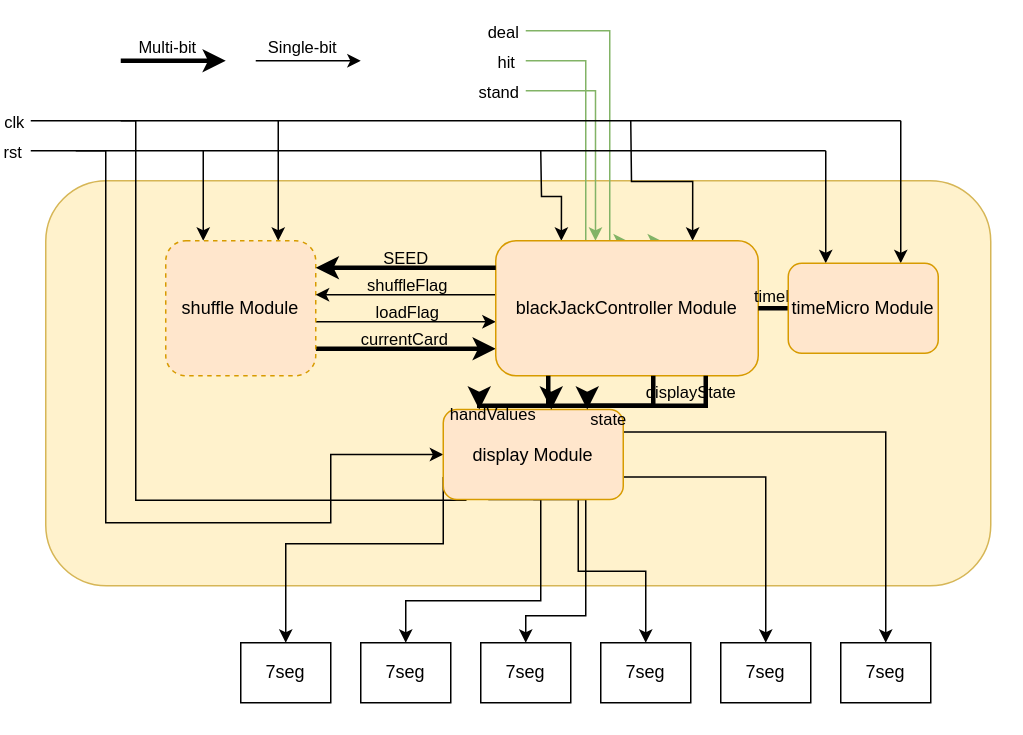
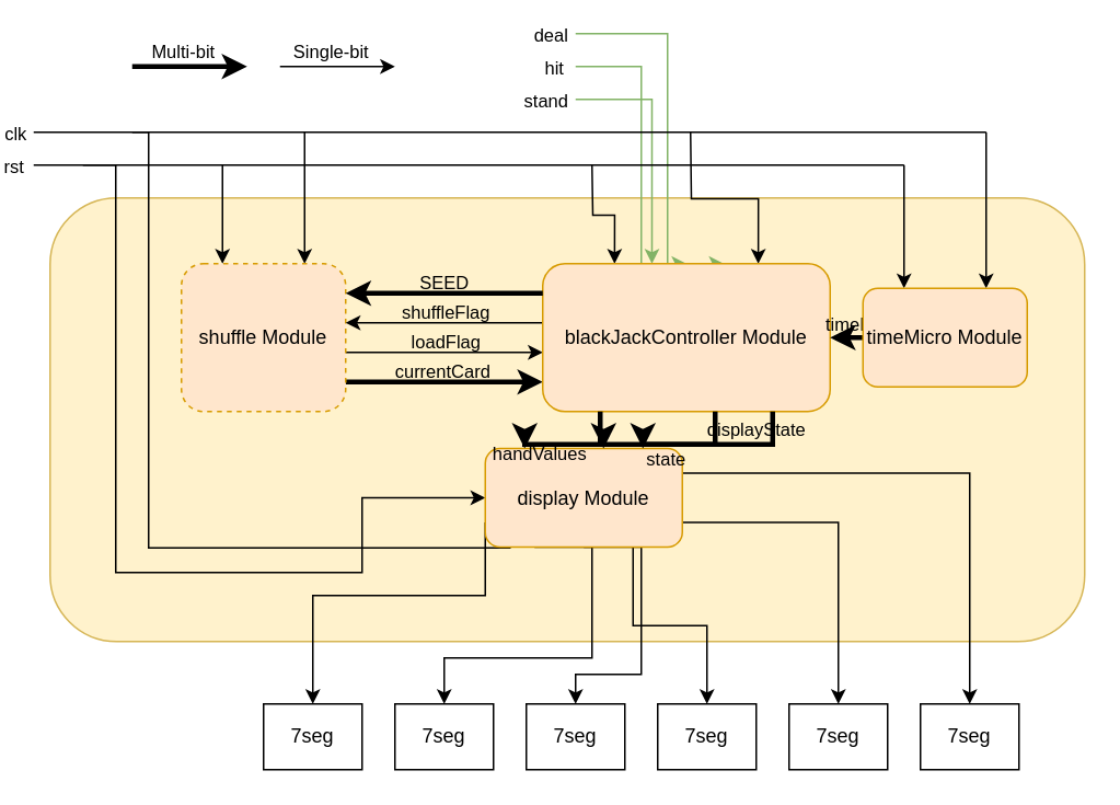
  <mxCell id="0" />
  <mxCell id="1" parent="0" />
  <mxCell id="2" value="" style="rounded=1;whiteSpace=wrap;html=1;fillColor=#fff2cc;movable=1;resizable=1;rotatable=1;deletable=1;editable=1;locked=0;connectable=1;strokeColor=#d6b656;" vertex="1" parent="1"><mxGeometry x="30" y="120" width="630" height="270" as="geometry" /></mxCell>
  <mxCell id="3" style="edgeStyle=orthogonalEdgeStyle;rounded=0;orthogonalLoop=1;jettySize=auto;html=1;strokeWidth=3;entryX=0;entryY=0.8;entryDx=0;entryDy=0;entryPerimeter=0;exitX=1;exitY=0.8;exitDx=0;exitDy=0;exitPerimeter=0;" edge="1" parent="1" source="9" target="20"><mxGeometry relative="1" as="geometry"><mxPoint x="210" y="210" as="sourcePoint" /><mxPoint x="300" y="160" as="targetPoint" /></mxGeometry></mxCell>
  <mxCell id="4" value="currentCard" style="edgeLabel;html=1;align=center;verticalAlign=middle;resizable=0;points=[];labelBackgroundColor=none;" vertex="1" connectable="0" parent="3"><mxGeometry x="-0.101" y="1" relative="1" as="geometry"><mxPoint x="4" y="-6" as="offset" /></mxGeometry></mxCell>
  <mxCell id="5" style="edgeStyle=orthogonalEdgeStyle;rounded=0;orthogonalLoop=1;jettySize=auto;html=1;exitX=1;exitY=0.6;exitDx=0;exitDy=0;entryX=0;entryY=0.6;entryDx=0;entryDy=0;entryPerimeter=0;exitPerimeter=0;" edge="1" parent="1" source="9" target="20"><mxGeometry relative="1" as="geometry" /></mxCell>
  <mxCell id="6" value="loadFlag" style="edgeLabel;html=1;align=center;verticalAlign=middle;resizable=0;points=[];labelBackgroundColor=none;" vertex="1" connectable="0" parent="5"><mxGeometry x="-0.05" y="1" relative="1" as="geometry"><mxPoint x="3" y="-6" as="offset" /></mxGeometry></mxCell>
  <mxCell id="7" style="edgeStyle=orthogonalEdgeStyle;rounded=0;orthogonalLoop=1;jettySize=auto;html=1;exitX=0.25;exitY=0;exitDx=0;exitDy=0;exitPerimeter=0;startArrow=classic;startFill=1;endArrow=none;endFill=0;" edge="1" parent="1" source="9"><mxGeometry relative="1" as="geometry"><mxPoint x="135" y="100" as="targetPoint" /></mxGeometry></mxCell>
  <mxCell id="8" style="edgeStyle=orthogonalEdgeStyle;rounded=0;orthogonalLoop=1;jettySize=auto;html=1;exitX=0.75;exitY=0;exitDx=0;exitDy=0;exitPerimeter=0;startArrow=classic;startFill=1;endArrow=none;endFill=0;" edge="1" parent="1" source="9"><mxGeometry relative="1" as="geometry"><mxPoint x="185" y="80" as="targetPoint" /></mxGeometry></mxCell>
  <mxCell id="9" value="shuffle Module" style="rounded=1;whiteSpace=wrap;html=1;points=[[0,0,0,0,0],[0,0.25,0,0,0],[0,0.5,0,0,0],[0,0.75,0,0,0],[0,1,0,0,0],[0.25,0,0,0,0],[0.25,1,0,0,0],[0.5,0,0,0,0],[0.5,1,0,0,0],[0.75,0,0,0,0],[0.75,1,0,0,0],[1,0.2,0,0,0],[1,0.4,0,0,0],[1,0.6,0,0,0],[1,0.8,0,0,0]];fillColor=#ffe6cc;strokeColor=#d79b00;dashed=1;" parent="1" vertex="1"><mxGeometry x="110" y="160" width="100" height="90" as="geometry" /></mxCell>
  <mxCell id="10" style="edgeStyle=orthogonalEdgeStyle;rounded=0;orthogonalLoop=1;jettySize=auto;html=1;exitX=0;exitY=0.4;exitDx=0;exitDy=0;entryX=1;entryY=0.4;entryDx=0;entryDy=0;entryPerimeter=0;exitPerimeter=0;" edge="1" parent="1" source="20" target="9"><mxGeometry relative="1" as="geometry" /></mxCell>
  <mxCell id="11" value="shuffleFlag" style="edgeLabel;html=1;align=center;verticalAlign=middle;resizable=0;points=[];labelBackgroundColor=none;" vertex="1" connectable="0" parent="10"><mxGeometry x="0.11" relative="1" as="geometry"><mxPoint x="7" y="-7" as="offset" /></mxGeometry></mxCell>
  <mxCell id="12" style="edgeStyle=orthogonalEdgeStyle;rounded=0;orthogonalLoop=1;jettySize=auto;html=1;exitX=0.25;exitY=0;exitDx=0;exitDy=0;exitPerimeter=0;startArrow=classic;startFill=1;endArrow=none;endFill=0;" edge="1" parent="1" source="20"><mxGeometry relative="1" as="geometry"><mxPoint x="360" y="100" as="targetPoint" /></mxGeometry></mxCell>
  <mxCell id="13" style="edgeStyle=orthogonalEdgeStyle;rounded=0;orthogonalLoop=1;jettySize=auto;html=1;exitX=0.75;exitY=0;exitDx=0;exitDy=0;exitPerimeter=0;startArrow=classic;startFill=1;endArrow=none;endFill=0;" edge="1" parent="1" source="20"><mxGeometry relative="1" as="geometry"><mxPoint x="420" y="80" as="targetPoint" /></mxGeometry></mxCell>
  <mxCell id="14" style="edgeStyle=orthogonalEdgeStyle;rounded=0;orthogonalLoop=1;jettySize=auto;html=1;exitX=0.38;exitY=0;exitDx=0;exitDy=0;exitPerimeter=0;startArrow=classic;startFill=1;endArrow=none;endFill=0;fillColor=#d5e8d4;strokeColor=#82b366;" edge="1" parent="1" source="20"><mxGeometry relative="1" as="geometry"><mxPoint x="350" y="60" as="targetPoint" /><Array as="points"><mxPoint x="376" y="60" /><mxPoint x="350" y="60" /></Array></mxGeometry></mxCell>
  <mxCell id="15" value="stand" style="edgeLabel;html=1;align=center;verticalAlign=middle;resizable=0;points=[];" vertex="1" connectable="0" parent="14"><mxGeometry x="0.971" relative="1" as="geometry"><mxPoint x="-21" as="offset" /></mxGeometry></mxCell>
  <mxCell id="16" style="edgeStyle=orthogonalEdgeStyle;rounded=0;orthogonalLoop=1;jettySize=auto;html=1;exitX=0.5;exitY=0;exitDx=0;exitDy=0;exitPerimeter=0;startArrow=classic;startFill=1;endArrow=none;endFill=0;fillColor=#d5e8d4;strokeColor=#82b366;" edge="1" parent="1" source="20"><mxGeometry relative="1" as="geometry"><mxPoint x="350" y="40" as="targetPoint" /><Array as="points"><mxPoint x="390" y="40" /></Array></mxGeometry></mxCell>
  <mxCell id="17" value="hit" style="edgeLabel;html=1;align=center;verticalAlign=middle;resizable=0;points=[];" vertex="1" connectable="0" parent="16"><mxGeometry x="0.98" relative="1" as="geometry"><mxPoint x="-15" as="offset" /></mxGeometry></mxCell>
  <mxCell id="18" style="edgeStyle=orthogonalEdgeStyle;rounded=0;orthogonalLoop=1;jettySize=auto;html=1;exitX=0.63;exitY=0;exitDx=0;exitDy=0;exitPerimeter=0;startArrow=classic;startFill=1;endArrow=none;endFill=0;fillColor=#d5e8d4;strokeColor=#82b366;" edge="1" parent="1" source="20"><mxGeometry relative="1" as="geometry"><mxPoint x="350" y="20" as="targetPoint" /><Array as="points"><mxPoint x="406" y="20" /></Array></mxGeometry></mxCell>
  <mxCell id="19" value="deal" style="edgeLabel;html=1;align=center;verticalAlign=middle;resizable=0;points=[];" vertex="1" connectable="0" parent="18"><mxGeometry x="0.9" y="-1" relative="1" as="geometry"><mxPoint x="-27" y="1" as="offset" /></mxGeometry></mxCell>
  <mxCell id="20" value="blackJackController Module" style="rounded=1;whiteSpace=wrap;html=1;points=[[0,0.2,0,0,0],[0,0.4,0,0,0],[0,0.6,0,0,0],[0,0.8,0,0,0],[0.13,0,0,0,0],[0.2,1,0,0,0],[0.25,0,0,0,0],[0.38,0,0,0,0],[0.4,1,0,0,0],[0.5,0,0,0,0],[0.6,1,0,0,0],[0.63,0,0,0,0],[0.75,0,0,0,0],[0.8,1,0,0,0],[0.88,0,0,0,0],[1,0.25,0,0,0],[1,0.5,0,0,0],[1,0.75,0,0,0]];fillColor=#ffe6cc;strokeColor=#d79b00;" parent="1" vertex="1"><mxGeometry x="330" y="160" width="175" height="90" as="geometry" /></mxCell>
  <mxCell id="21" style="edgeStyle=orthogonalEdgeStyle;rounded=0;orthogonalLoop=1;jettySize=auto;html=1;exitX=0;exitY=0.75;exitDx=0;exitDy=0;entryX=0.5;entryY=0;entryDx=0;entryDy=0;" parent="1" source="29" target="30" edge="1"><mxGeometry relative="1" as="geometry"><Array as="points"><mxPoint x="190" y="362" /></Array></mxGeometry></mxCell>
  <mxCell id="22" style="edgeStyle=orthogonalEdgeStyle;rounded=0;orthogonalLoop=1;jettySize=auto;html=1;exitX=0.25;exitY=1;exitDx=0;exitDy=0;" parent="1" source="29" target="33" edge="1"><mxGeometry relative="1" as="geometry"><Array as="points"><mxPoint x="360" y="400" /><mxPoint x="270" y="400" /></Array></mxGeometry></mxCell>
  <mxCell id="23" style="edgeStyle=orthogonalEdgeStyle;rounded=0;orthogonalLoop=1;jettySize=auto;html=1;exitX=0.5;exitY=1;exitDx=0;exitDy=0;entryX=0.5;entryY=0;entryDx=0;entryDy=0;" parent="1" source="29" target="32" edge="1"><mxGeometry relative="1" as="geometry"><Array as="points"><mxPoint x="390" y="410" /><mxPoint x="350" y="410" /></Array></mxGeometry></mxCell>
  <mxCell id="24" style="edgeStyle=orthogonalEdgeStyle;rounded=0;orthogonalLoop=1;jettySize=auto;html=1;exitX=1;exitY=0.75;exitDx=0;exitDy=0;entryX=0.5;entryY=0;entryDx=0;entryDy=0;" parent="1" source="29" target="35" edge="1"><mxGeometry relative="1" as="geometry" /></mxCell>
  <mxCell id="25" style="edgeStyle=orthogonalEdgeStyle;rounded=0;orthogonalLoop=1;jettySize=auto;html=1;exitX=1;exitY=0.25;exitDx=0;exitDy=0;entryX=0.5;entryY=0;entryDx=0;entryDy=0;" parent="1" source="29" target="34" edge="1"><mxGeometry relative="1" as="geometry" /></mxCell>
  <mxCell id="26" style="edgeStyle=orthogonalEdgeStyle;rounded=0;orthogonalLoop=1;jettySize=auto;html=1;startArrow=classic;startFill=1;endArrow=none;endFill=0;exitX=0;exitY=0.5;exitDx=0;exitDy=0;exitPerimeter=0;" edge="1" parent="1" source="29"><mxGeometry relative="1" as="geometry"><mxPoint x="50" y="100" as="targetPoint" /><mxPoint x="220" y="300" as="sourcePoint" /><Array as="points"><mxPoint x="220" y="348" /><mxPoint x="70" y="348" /><mxPoint x="70" y="100" /></Array></mxGeometry></mxCell>
  <mxCell id="27" style="edgeStyle=orthogonalEdgeStyle;rounded=0;orthogonalLoop=1;jettySize=auto;html=1;exitX=0.75;exitY=1;exitDx=0;exitDy=0;entryX=0.5;entryY=0;entryDx=0;entryDy=0;" edge="1" parent="1" source="29" target="31"><mxGeometry relative="1" as="geometry" /></mxCell>
  <mxCell id="28" style="edgeStyle=orthogonalEdgeStyle;rounded=0;orthogonalLoop=1;jettySize=auto;html=1;startArrow=classic;startFill=1;endArrow=none;endFill=0;movable=1;resizable=1;rotatable=1;deletable=1;editable=1;locked=0;connectable=1;exitX=0;exitY=0.25;exitDx=0;exitDy=0;exitPerimeter=0;" edge="1" parent="1" source="29"><mxGeometry relative="1" as="geometry"><mxPoint x="80" y="80" as="targetPoint" /><mxPoint x="250" y="290" as="sourcePoint" /><Array as="points"><mxPoint x="310" y="333" /><mxPoint x="90" y="333" /><mxPoint x="90" y="80" /></Array></mxGeometry></mxCell>
  <mxCell id="29" value="display Module" style="rounded=1;whiteSpace=wrap;html=1;points=[[0,0.25,0,0,0],[0,0.5,0,0,0],[0,0.75,0,0,0],[0,1,0,0,0],[0.2,0,0,0,0],[0.25,1,0,0,0],[0.4,0,0,0,0],[0.5,1,0,0,0],[0.6,0,0,0,0],[0.75,1,0,0,0],[0.8,0,0,0,0],[1,0.25,0,0,0],[1,0.5,0,0,0],[1,0.75,0,0,0],[1,1,0,0,0]];fillColor=#ffe6cc;strokeColor=#d79b00;" parent="1" vertex="1"><mxGeometry x="295" y="272.5" width="120" height="60" as="geometry" /></mxCell>
  <mxCell id="30" value="7seg" style="rounded=0;whiteSpace=wrap;html=1;" parent="1" vertex="1"><mxGeometry x="160" y="428" width="60" height="40" as="geometry" /></mxCell>
  <mxCell id="31" value="7seg" style="rounded=0;whiteSpace=wrap;html=1;fontStyle=0" parent="1" vertex="1"><mxGeometry x="400" y="428" width="60" height="40" as="geometry" /></mxCell>
  <mxCell id="32" value="7seg" style="rounded=0;whiteSpace=wrap;html=1;fontStyle=0" parent="1" vertex="1"><mxGeometry x="320" y="428" width="60" height="40" as="geometry" /></mxCell>
  <mxCell id="33" value="7seg" style="rounded=0;whiteSpace=wrap;html=1;" parent="1" vertex="1"><mxGeometry x="240" y="428" width="60" height="40" as="geometry" /></mxCell>
  <mxCell id="34" value="7seg" style="rounded=0;whiteSpace=wrap;html=1;" parent="1" vertex="1"><mxGeometry x="560" y="428" width="60" height="40" as="geometry" /></mxCell>
  <mxCell id="35" value="7seg" style="rounded=0;whiteSpace=wrap;html=1;" parent="1" vertex="1"><mxGeometry x="480" y="428" width="60" height="40" as="geometry" /></mxCell>
- <mxCell id="36" style="edgeStyle=orthogonalEdgeStyle;rounded=0;orthogonalLoop=1;jettySize=auto;html=1;exitX=0;exitY=0.5;exitDx=0;exitDy=0;entryX=1;entryY=0.5;entryDx=0;entryDy=0;strokeWidth=3;endArrow=none;" edge="1" parent="1" source="40" target="20"><mxGeometry relative="1" as="geometry" /></mxCell>
+ <mxCell id="36" style="edgeStyle=orthogonalEdgeStyle;rounded=0;orthogonalLoop=1;jettySize=auto;html=1;exitX=0;exitY=0.5;exitDx=0;exitDy=0;entryX=1;entryY=0.5;entryDx=0;entryDy=0;strokeWidth=3;" edge="1" parent="1" source="40" target="20"><mxGeometry relative="1" as="geometry" /></mxCell>
  <mxCell id="37" value="timeMicro" style="edgeLabel;html=1;align=center;verticalAlign=middle;resizable=0;points=[];labelBackgroundColor=none;" vertex="1" connectable="0" parent="36"><mxGeometry x="0.183" y="2" relative="1" as="geometry"><mxPoint x="12" y="-11" as="offset" /></mxGeometry></mxCell>
  <mxCell id="38" style="edgeStyle=orthogonalEdgeStyle;rounded=0;orthogonalLoop=1;jettySize=auto;html=1;exitX=0.25;exitY=0;exitDx=0;exitDy=0;startArrow=classic;startFill=1;endArrow=none;endFill=0;" edge="1" parent="1" source="40"><mxGeometry relative="1" as="geometry"><mxPoint x="550" y="100" as="targetPoint" /></mxGeometry></mxCell>
  <mxCell id="39" style="edgeStyle=orthogonalEdgeStyle;rounded=0;orthogonalLoop=1;jettySize=auto;html=1;exitX=0.75;exitY=0;exitDx=0;exitDy=0;startArrow=classic;startFill=1;endArrow=none;endFill=0;" edge="1" parent="1" source="40"><mxGeometry relative="1" as="geometry"><mxPoint x="600" y="80" as="targetPoint" /></mxGeometry></mxCell>
  <mxCell id="40" value="timeMicro Module" style="rounded=1;whiteSpace=wrap;html=1;fillColor=#ffe6cc;strokeColor=#d79b00;" vertex="1" parent="1"><mxGeometry x="525" y="175" width="100" height="60" as="geometry" /></mxCell>
  <mxCell id="41" style="edgeStyle=orthogonalEdgeStyle;rounded=0;orthogonalLoop=1;jettySize=auto;html=1;entryX=0;entryY=0.25;entryDx=0;entryDy=0;strokeWidth=3;" edge="1" parent="1"><mxGeometry relative="1" as="geometry"><mxPoint x="80" y="40" as="sourcePoint" /><mxPoint x="150" y="40" as="targetPoint" /></mxGeometry></mxCell>
  <mxCell id="42" value="Multi-bit" style="edgeLabel;html=1;align=center;verticalAlign=middle;resizable=0;points=[];" vertex="1" connectable="0" parent="41"><mxGeometry x="-0.246" y="2" relative="1" as="geometry"><mxPoint x="4" y="-8" as="offset" /></mxGeometry></mxCell>
  <mxCell id="43" style="edgeStyle=orthogonalEdgeStyle;rounded=0;orthogonalLoop=1;jettySize=auto;html=1;entryX=0;entryY=0.5;entryDx=0;entryDy=0;" edge="1" parent="1"><mxGeometry relative="1" as="geometry"><mxPoint x="170" y="40" as="sourcePoint" /><mxPoint x="240" y="40" as="targetPoint" /></mxGeometry></mxCell>
  <mxCell id="44" value="Single-bit" style="edgeLabel;html=1;align=center;verticalAlign=middle;resizable=0;points=[];" vertex="1" connectable="0" parent="43"><mxGeometry x="0.025" y="-1" relative="1" as="geometry"><mxPoint x="-6" y="-11" as="offset" /></mxGeometry></mxCell>
  <mxCell id="45" style="edgeStyle=orthogonalEdgeStyle;rounded=0;orthogonalLoop=1;jettySize=auto;html=1;exitX=0;exitY=0.2;exitDx=0;exitDy=0;exitPerimeter=0;entryX=1;entryY=0.2;entryDx=0;entryDy=0;entryPerimeter=0;strokeWidth=3;" edge="1" parent="1" source="20" target="9"><mxGeometry relative="1" as="geometry" /></mxCell>
  <mxCell id="46" value="SEED" style="edgeLabel;html=1;align=center;verticalAlign=middle;resizable=0;points=[];labelBackgroundColor=none;" vertex="1" connectable="0" parent="45"><mxGeometry x="0.042" relative="1" as="geometry"><mxPoint x="2" y="-7" as="offset" /></mxGeometry></mxCell>
  <mxCell id="47" value="" style="endArrow=none;html=1;rounded=0;" edge="1" parent="1"><mxGeometry width="50" height="50" relative="1" as="geometry"><mxPoint x="20" y="80" as="sourcePoint" /><mxPoint x="600" y="80" as="targetPoint" /></mxGeometry></mxCell>
  <mxCell id="48" value="clk" style="edgeLabel;html=1;align=center;verticalAlign=middle;resizable=0;points=[];" vertex="1" connectable="0" parent="47"><mxGeometry x="-0.858" relative="1" as="geometry"><mxPoint x="-53" as="offset" /></mxGeometry></mxCell>
  <mxCell id="49" value="" style="endArrow=none;html=1;rounded=0;" edge="1" parent="1"><mxGeometry width="50" height="50" relative="1" as="geometry"><mxPoint x="20" y="100" as="sourcePoint" /><mxPoint x="550" y="100" as="targetPoint" /></mxGeometry></mxCell>
  <mxCell id="50" value="rst" style="edgeLabel;html=1;align=center;verticalAlign=middle;resizable=0;points=[];" vertex="1" connectable="0" parent="49"><mxGeometry x="-0.962" y="-2" relative="1" as="geometry"><mxPoint x="-23" y="-2" as="offset" /></mxGeometry></mxCell>
  <mxCell id="51" style="edgeStyle=orthogonalEdgeStyle;rounded=0;orthogonalLoop=1;jettySize=auto;html=1;exitX=0.2;exitY=1;exitDx=0;exitDy=0;exitPerimeter=0;entryX=0.2;entryY=0;entryDx=0;entryDy=0;entryPerimeter=0;strokeWidth=3;" edge="1" parent="1" source="20" target="29"><mxGeometry relative="1" as="geometry"><mxPoint x="360" y="250" as="sourcePoint" /><mxPoint x="360" y="317.5" as="targetPoint" /></mxGeometry></mxCell>
  <mxCell id="52" value="handValues" style="edgeLabel;html=1;align=center;verticalAlign=middle;resizable=0;points=[];labelBackgroundColor=none;" vertex="1" connectable="0" parent="51"><mxGeometry x="-0.273" y="-1" relative="1" as="geometry"><mxPoint x="-33" y="6" as="offset" /></mxGeometry></mxCell>
  <mxCell id="53" style="edgeStyle=orthogonalEdgeStyle;rounded=0;orthogonalLoop=1;jettySize=auto;html=1;exitX=0.6;exitY=1;exitDx=0;exitDy=0;exitPerimeter=0;entryX=0.6;entryY=0;entryDx=0;entryDy=0;entryPerimeter=0;strokeWidth=3;" edge="1" parent="1" source="20" target="29"><mxGeometry relative="1" as="geometry" /></mxCell>
  <mxCell id="54" value="state" style="edgeLabel;html=1;align=center;verticalAlign=middle;resizable=0;points=[];labelBackgroundColor=none;" vertex="1" connectable="0" parent="53"><mxGeometry x="-0.352" relative="1" as="geometry"><mxPoint x="-22" y="8" as="offset" /></mxGeometry></mxCell>
  <mxCell id="55" style="edgeStyle=orthogonalEdgeStyle;rounded=0;orthogonalLoop=1;jettySize=auto;html=1;exitX=0.8;exitY=1;exitDx=0;exitDy=0;exitPerimeter=0;entryX=0.8;entryY=0;entryDx=0;entryDy=0;entryPerimeter=0;strokeWidth=3;" edge="1" parent="1" source="20" target="29"><mxGeometry relative="1" as="geometry" /></mxCell>
  <mxCell id="56" value="displayState" style="edgeLabel;html=1;align=center;verticalAlign=middle;resizable=0;points=[];labelBackgroundColor=none;" vertex="1" connectable="0" parent="55"><mxGeometry x="0.24" y="2" relative="1" as="geometry"><mxPoint x="32" y="-12" as="offset" /></mxGeometry></mxCell>
